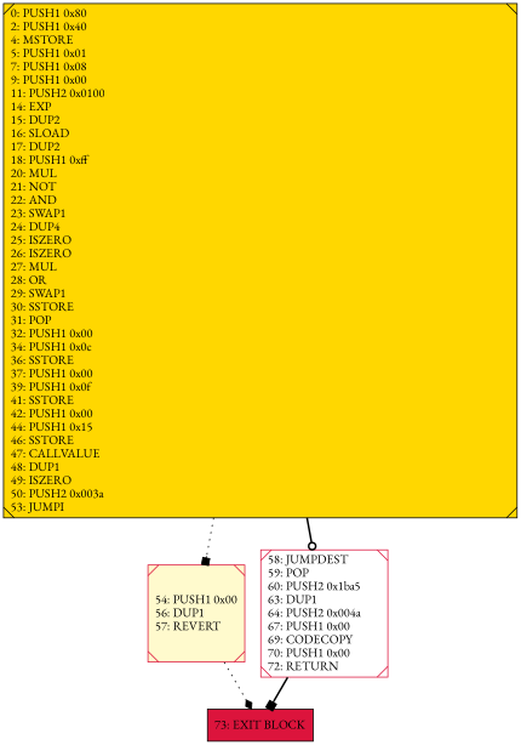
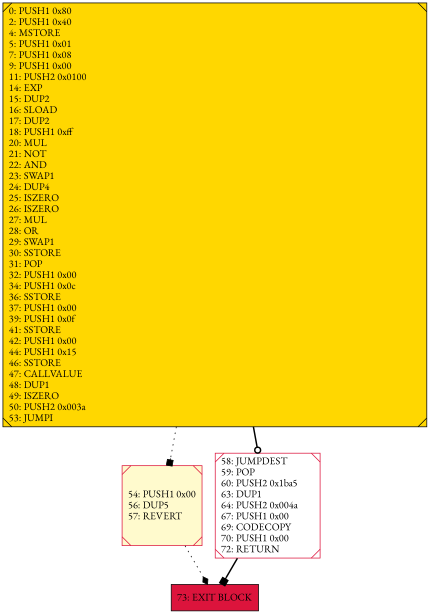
  digraph {
    rankdir=UD
    fontname="EB Garamond"
    node [color=crimson fontcolor=black fontname="EB Garamond" shape=Msquare style=filled]
    edge [style=dotted arrowhead=box fontname="EB Garamond"]
-   n1 [fillcolor=lemonchiffon label="54: PUSH1 0x00\l56: DUP1\l57: REVERT\l"]
+   n1 [fillcolor=lemonchiffon label="54: PUSH1 0x00\l56: DUP5\l57: REVERT\l"]
    n2 [color=black fillcolor=crimson label="73: EXIT BLOCK\l" shape=box]
    n3 [color=black fillcolor=gold label="0: PUSH1 0x80\l2: PUSH1 0x40\l4: MSTORE\l5: PUSH1 0x01\l7: PUSH1 0x08\l9: PUSH1 0x00\l11: PUSH2 0x0100\l14: EXP\l15: DUP2\l16: SLOAD\l17: DUP2\l18: PUSH1 0xff\l20: MUL\l21: NOT\l22: AND\l23: SWAP1\l24: DUP4\l25: ISZERO\l26: ISZERO\l27: MUL\l28: OR\l29: SWAP1\l30: SSTORE\l31: POP\l32: PUSH1 0x00\l34: PUSH1 0x0c\l36: SSTORE\l37: PUSH1 0x00\l39: PUSH1 0x0f\l41: SSTORE\l42: PUSH1 0x00\l44: PUSH1 0x15\l46: SSTORE\l47: CALLVALUE\l48: DUP1\l49: ISZERO\l50: PUSH2 0x003a\l53: JUMPI\l"]
    n4 [fillcolor=white label="58: JUMPDEST\l59: POP\l60: PUSH2 0x1ba5\l63: DUP1\l64: PUSH2 0x004a\l67: PUSH1 0x00\l69: CODECOPY\l70: PUSH1 0x00\l72: RETURN\l"]
    n1 -> n2 [arrowhead=diamond]
    n3 -> n1
    n3 -> n4 [style=bold arrowhead=odot]
    n4 -> n2 [style=bold]
  }
